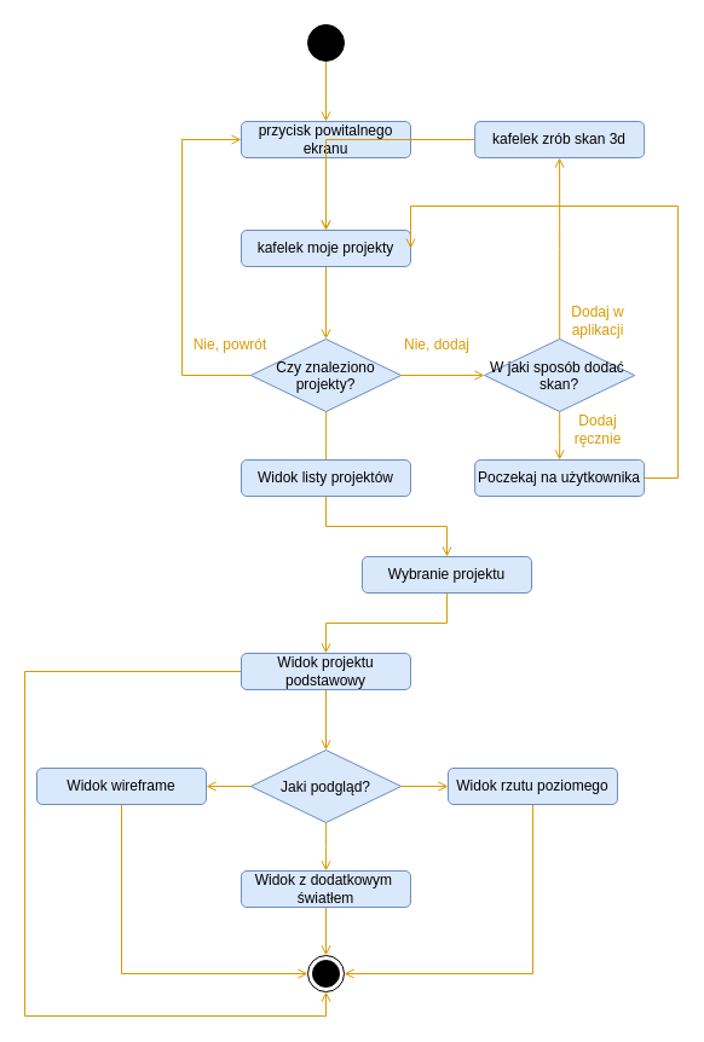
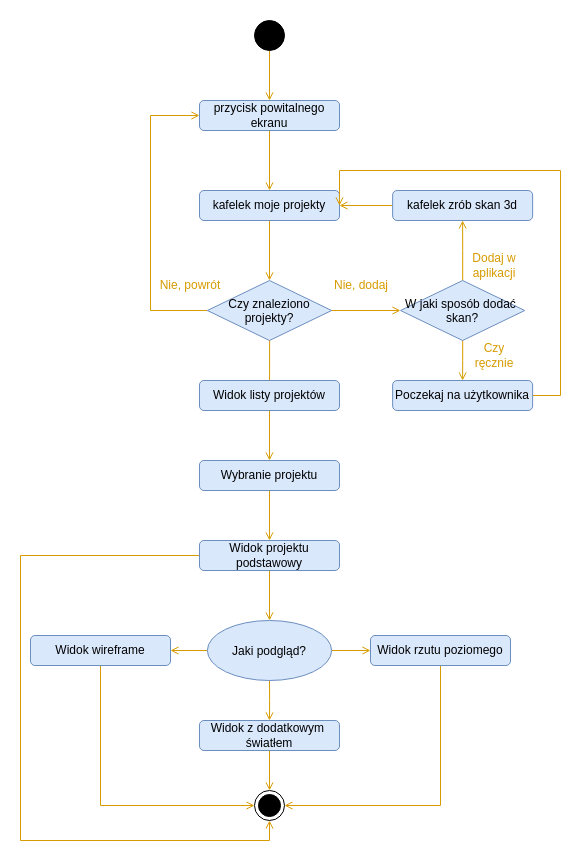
  <mxCell id="0" />
  <mxCell id="1" parent="0" />
  <mxCell id="2" style="edgeStyle=orthogonalEdgeStyle;rounded=0;orthogonalLoop=1;jettySize=auto;html=1;entryX=0.5;entryY=0;entryDx=0;entryDy=0;fillColor=#ffe6cc;strokeColor=#D79B00;endArrow=open;endFill=0;" parent="1" source="3" target="5" edge="1"><mxGeometry relative="1" as="geometry" /></mxCell>
  <mxCell id="3" value="" style="ellipse;fillColor=strokeColor;html=1;" parent="1" vertex="1"><mxGeometry x="254" y="20" width="30" height="30" as="geometry" /></mxCell>
  <mxCell id="4" style="edgeStyle=orthogonalEdgeStyle;rounded=0;orthogonalLoop=1;jettySize=auto;html=1;fillColor=#d5e8d4;strokeColor=#D79B00;endArrow=open;endFill=0;" parent="1" source="5" target="7" edge="1"><mxGeometry relative="1" as="geometry" /></mxCell>
  <mxCell id="5" value="przycisk powitalnego ekranu" style="rounded=1;whiteSpace=wrap;html=1;fillColor=#dae8fc;strokeColor=#6c8ebf;" parent="1" vertex="1"><mxGeometry x="199" y="100" width="140" height="30" as="geometry" /></mxCell>
  <mxCell id="6" style="edgeStyle=orthogonalEdgeStyle;rounded=0;orthogonalLoop=1;jettySize=auto;html=1;entryX=0.5;entryY=0;entryDx=0;entryDy=0;fillColor=#d5e8d4;strokeColor=#D79B00;endArrow=open;endFill=0;" parent="1" source="7" target="10" edge="1"><mxGeometry relative="1" as="geometry" /></mxCell>
  <mxCell id="7" value="kafelek moje projekty" style="rounded=1;whiteSpace=wrap;html=1;fillColor=#dae8fc;strokeColor=#6c8ebf;" parent="1" vertex="1"><mxGeometry x="199" y="190" width="140" height="30" as="geometry" /></mxCell>
  <mxCell id="8" style="edgeStyle=orthogonalEdgeStyle;rounded=0;orthogonalLoop=1;jettySize=auto;html=1;entryX=0;entryY=0.5;entryDx=0;entryDy=0;strokeColor=#D79B00;endArrow=open;endFill=0;" parent="1" source="10" target="5" edge="1"><mxGeometry relative="1" as="geometry"><Array as="points"><mxPoint x="150" y="310" /><mxPoint x="150" y="115" /></Array></mxGeometry></mxCell>
  <mxCell id="9" style="edgeStyle=orthogonalEdgeStyle;rounded=0;orthogonalLoop=1;jettySize=auto;html=1;entryX=0;entryY=0.5;entryDx=0;entryDy=0;endArrow=open;endFill=0;strokeColor=#D79B00;" edge="1" parent="1" source="10" target="25"><mxGeometry relative="1" as="geometry" /></mxCell>
  <mxCell id="10" value="Czy znaleziono &#10;projekty?" style="rhombus;fillColor=#dae8fc;strokeColor=#6c8ebf;" parent="1" vertex="1"><mxGeometry x="206.87" y="280" width="124.25" height="60" as="geometry" /></mxCell>
  <mxCell id="11" style="edgeStyle=orthogonalEdgeStyle;rounded=0;orthogonalLoop=1;jettySize=auto;html=1;entryX=0.5;entryY=0;entryDx=0;entryDy=0;endArrow=open;endFill=0;strokeColor=#D79B00;" edge="1" parent="1" source="12" target="20"><mxGeometry relative="1" as="geometry" /></mxCell>
- <mxCell id="12" value="Wybranie projektu" style="rounded=1;whiteSpace=wrap;html=1;fillColor=#dae8fc;strokeColor=#6c8ebf;" parent="1" vertex="1"><mxGeometry x="298.99" y="460" width="140" height="30" as="geometry" /></mxCell>
+ <mxCell id="12" value="Wybranie projektu" style="rounded=1;whiteSpace=wrap;html=1;fillColor=#dae8fc;strokeColor=#6c8ebf;" parent="1" vertex="1"><mxGeometry x="198.99" y="460" width="140" height="30" as="geometry" /></mxCell>
  <mxCell id="13" value="&lt;font color=&quot;#d79b00&quot;&gt;Nie, powrót&lt;/font&gt;" style="text;html=1;strokeColor=none;fillColor=none;align=center;verticalAlign=middle;whiteSpace=wrap;rounded=0;" parent="1" vertex="1"><mxGeometry x="150" y="270" width="80" height="30" as="geometry" /></mxCell>
  <mxCell id="14" value="" style="ellipse;html=1;shape=endState;fillColor=strokeColor;" parent="1" vertex="1"><mxGeometry x="254" y="790" width="30" height="30" as="geometry" /></mxCell>
  <mxCell id="15" style="edgeStyle=orthogonalEdgeStyle;rounded=0;orthogonalLoop=1;jettySize=auto;html=1;entryX=0.329;entryY=0.5;entryDx=0;entryDy=0;entryPerimeter=0;endArrow=open;endFill=0;strokeColor=#D79B00;" parent="1" source="10" edge="1"><mxGeometry relative="1" as="geometry"><mxPoint x="268.99" y="399.145" as="targetPoint" /></mxGeometry></mxCell>
  <mxCell id="16" style="edgeStyle=orthogonalEdgeStyle;rounded=0;orthogonalLoop=1;jettySize=auto;html=1;entryX=0.5;entryY=0;entryDx=0;entryDy=0;endArrow=open;endFill=0;strokeColor=#D79B00;" edge="1" parent="1" source="17" target="12"><mxGeometry relative="1" as="geometry" /></mxCell>
  <mxCell id="17" value="Widok listy projektów" style="rounded=1;whiteSpace=wrap;html=1;fillColor=#dae8fc;strokeColor=#6c8ebf;" parent="1" vertex="1"><mxGeometry x="198.99" y="380" width="140" height="30" as="geometry" /></mxCell>
  <mxCell id="18" style="edgeStyle=orthogonalEdgeStyle;rounded=0;orthogonalLoop=1;jettySize=auto;html=1;entryX=0.5;entryY=0;entryDx=0;entryDy=0;endArrow=open;endFill=0;strokeColor=#D79B00;" edge="1" parent="1" source="20" target="34"><mxGeometry relative="1" as="geometry" /></mxCell>
  <mxCell id="19" style="edgeStyle=orthogonalEdgeStyle;rounded=0;orthogonalLoop=1;jettySize=auto;html=1;entryX=0.5;entryY=1;entryDx=0;entryDy=0;endArrow=open;endFill=0;strokeColor=#D79B00;" edge="1" parent="1" source="20" target="14"><mxGeometry relative="1" as="geometry"><Array as="points"><mxPoint x="20" y="555" /><mxPoint x="20" y="840" /><mxPoint x="269" y="840" /></Array></mxGeometry></mxCell>
  <mxCell id="20" value="Widok projektu podstawowy" style="rounded=1;whiteSpace=wrap;html=1;fillColor=#dae8fc;strokeColor=#6c8ebf;" vertex="1" parent="1"><mxGeometry x="198.99" y="540" width="140" height="30" as="geometry" /></mxCell>
  <mxCell id="21" style="edgeStyle=orthogonalEdgeStyle;rounded=0;orthogonalLoop=1;jettySize=auto;html=1;endArrow=open;endFill=0;strokeColor=#D79B00;" edge="1" parent="1" source="22" target="7"><mxGeometry relative="1" as="geometry" /></mxCell>
- <mxCell id="22" value="kafelek zrób skan 3d" style="rounded=1;whiteSpace=wrap;html=1;fillColor=#dae8fc;strokeColor=#6c8ebf;" vertex="1" parent="1"><mxGeometry x="392.13" y="100" width="140" height="30" as="geometry" /></mxCell>
+ <mxCell id="22" value="kafelek zrób skan 3d" style="rounded=1;whiteSpace=wrap;html=1;fillColor=#dae8fc;strokeColor=#6c8ebf;" vertex="1" parent="1"><mxGeometry x="392.13" y="190" width="140" height="30" as="geometry" /></mxCell>
  <mxCell id="23" style="edgeStyle=orthogonalEdgeStyle;rounded=0;orthogonalLoop=1;jettySize=auto;html=1;endArrow=open;endFill=0;strokeColor=#D79B00;" edge="1" parent="1" source="25" target="28"><mxGeometry relative="1" as="geometry" /></mxCell>
  <mxCell id="24" style="edgeStyle=orthogonalEdgeStyle;rounded=0;orthogonalLoop=1;jettySize=auto;html=1;endArrow=open;endFill=0;strokeColor=#D79B00;" edge="1" parent="1" source="25" target="22"><mxGeometry relative="1" as="geometry" /></mxCell>
  <mxCell id="25" value="W jaki sposób dodać &#10;skan?" style="rhombus;fillColor=#dae8fc;strokeColor=#6c8ebf;" vertex="1" parent="1"><mxGeometry x="400" y="280" width="124.25" height="60" as="geometry" /></mxCell>
  <mxCell id="26" value="&lt;font color=&quot;#d79b00&quot;&gt;Nie, dodaj&lt;/font&gt;" style="text;html=1;strokeColor=none;fillColor=none;align=center;verticalAlign=middle;whiteSpace=wrap;rounded=0;" vertex="1" parent="1"><mxGeometry x="331.12" y="270" width="60" height="30" as="geometry" /></mxCell>
  <mxCell id="27" style="edgeStyle=orthogonalEdgeStyle;rounded=0;orthogonalLoop=1;jettySize=auto;html=1;entryX=1;entryY=0.5;entryDx=0;entryDy=0;endArrow=open;endFill=0;strokeColor=#D79B00;" edge="1" parent="1" source="28" target="7"><mxGeometry relative="1" as="geometry"><mxPoint x="350" y="190" as="targetPoint" /><Array as="points"><mxPoint x="560" y="395" /><mxPoint x="560" y="170" /><mxPoint x="339" y="170" /></Array></mxGeometry></mxCell>
  <mxCell id="28" value="Poczekaj na użytkownika" style="rounded=1;whiteSpace=wrap;html=1;fillColor=#dae8fc;strokeColor=#6c8ebf;" vertex="1" parent="1"><mxGeometry x="392.13" y="380" width="140" height="30" as="geometry" /></mxCell>
  <mxCell id="29" value="&lt;font color=&quot;#d79b00&quot;&gt;Dodaj w aplikacji&lt;/font&gt;" style="text;html=1;strokeColor=none;fillColor=none;align=center;verticalAlign=middle;whiteSpace=wrap;rounded=0;" vertex="1" parent="1"><mxGeometry x="464.25" y="250" width="60" height="30" as="geometry" /></mxCell>
- <mxCell id="30" value="&lt;font color=&quot;#d79b00&quot;&gt;Dodaj ręcznie&lt;/font&gt;" style="text;html=1;strokeColor=none;fillColor=none;align=center;verticalAlign=middle;whiteSpace=wrap;rounded=0;" vertex="1" parent="1"><mxGeometry x="464.25" y="340" width="60" height="30" as="geometry" /></mxCell>
+ <mxCell id="30" value="&lt;font color=&quot;#d79b00&quot;&gt;Czy ręcznie&lt;/font&gt;" style="text;html=1;strokeColor=none;fillColor=none;align=center;verticalAlign=middle;whiteSpace=wrap;rounded=0;" vertex="1" parent="1"><mxGeometry x="464.25" y="340" width="60" height="30" as="geometry" /></mxCell>
  <mxCell id="31" style="edgeStyle=orthogonalEdgeStyle;rounded=0;orthogonalLoop=1;jettySize=auto;html=1;entryX=0.5;entryY=0;entryDx=0;entryDy=0;endArrow=open;endFill=0;strokeColor=#D79B00;" edge="1" parent="1" source="34" target="38"><mxGeometry relative="1" as="geometry" /></mxCell>
  <mxCell id="32" style="edgeStyle=orthogonalEdgeStyle;rounded=0;orthogonalLoop=1;jettySize=auto;html=1;entryX=1;entryY=0.5;entryDx=0;entryDy=0;endArrow=open;endFill=0;strokeColor=#D79B00;" edge="1" parent="1" source="34" target="36"><mxGeometry relative="1" as="geometry" /></mxCell>
  <mxCell id="33" style="edgeStyle=orthogonalEdgeStyle;rounded=0;orthogonalLoop=1;jettySize=auto;html=1;entryX=0;entryY=0.5;entryDx=0;entryDy=0;endArrow=open;endFill=0;strokeColor=#D79B00;" edge="1" parent="1" source="34" target="40"><mxGeometry relative="1" as="geometry" /></mxCell>
- <mxCell id="34" value="Jaki podgląd?" style="rhombus;fillColor=#dae8fc;strokeColor=#6c8ebf;" vertex="1" parent="1"><mxGeometry x="206.87" y="620" width="124.25" height="60" as="geometry" /></mxCell>
+ <mxCell id="34" value="Jaki podgląd?" style="ellipse;fillColor=#dae8fc;strokeColor=#6c8ebf;" vertex="1" parent="1"><mxGeometry x="206.87" y="620" width="124.25" height="60" as="geometry" /></mxCell>
  <mxCell id="35" style="edgeStyle=orthogonalEdgeStyle;rounded=0;orthogonalLoop=1;jettySize=auto;html=1;entryX=0;entryY=0.5;entryDx=0;entryDy=0;endArrow=open;endFill=0;strokeColor=#D79B00;" edge="1" parent="1" source="36" target="14"><mxGeometry relative="1" as="geometry"><Array as="points"><mxPoint x="100" y="805" /></Array></mxGeometry></mxCell>
  <mxCell id="36" value="Widok wireframe" style="rounded=1;whiteSpace=wrap;html=1;fillColor=#dae8fc;strokeColor=#6c8ebf;" vertex="1" parent="1"><mxGeometry x="30" y="635" width="140" height="30" as="geometry" /></mxCell>
  <mxCell id="37" style="edgeStyle=orthogonalEdgeStyle;rounded=0;orthogonalLoop=1;jettySize=auto;html=1;entryX=0.5;entryY=0;entryDx=0;entryDy=0;endArrow=open;endFill=0;strokeColor=#D79B00;" edge="1" parent="1" source="38" target="14"><mxGeometry relative="1" as="geometry" /></mxCell>
  <mxCell id="38" value="Widok z dodatkowym&amp;nbsp;&lt;br&gt;światłem" style="rounded=1;whiteSpace=wrap;html=1;fillColor=#dae8fc;strokeColor=#6c8ebf;" vertex="1" parent="1"><mxGeometry x="198.99" y="720" width="140" height="30" as="geometry" /></mxCell>
  <mxCell id="39" style="edgeStyle=orthogonalEdgeStyle;rounded=0;orthogonalLoop=1;jettySize=auto;html=1;entryX=1;entryY=0.5;entryDx=0;entryDy=0;endArrow=open;endFill=0;strokeColor=#D79B00;" edge="1" parent="1" source="40" target="14"><mxGeometry relative="1" as="geometry"><Array as="points"><mxPoint x="440" y="805" /></Array></mxGeometry></mxCell>
  <mxCell id="40" value="Widok rzutu poziomego" style="rounded=1;whiteSpace=wrap;html=1;fillColor=#dae8fc;strokeColor=#6c8ebf;" vertex="1" parent="1"><mxGeometry x="370" y="635" width="140" height="30" as="geometry" /></mxCell>
